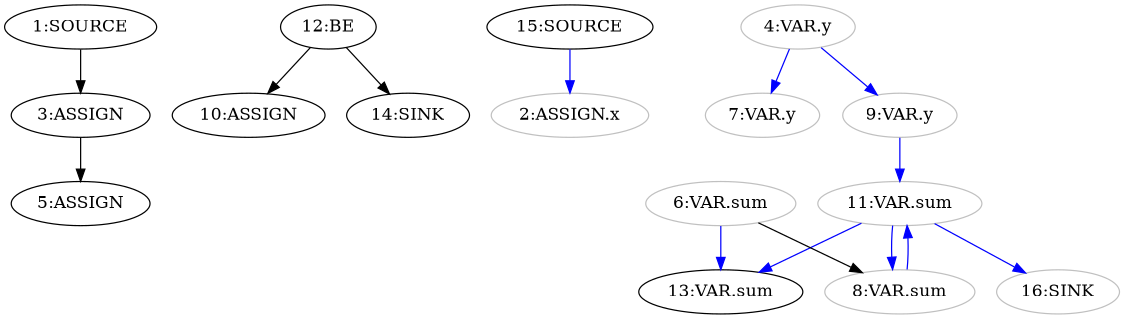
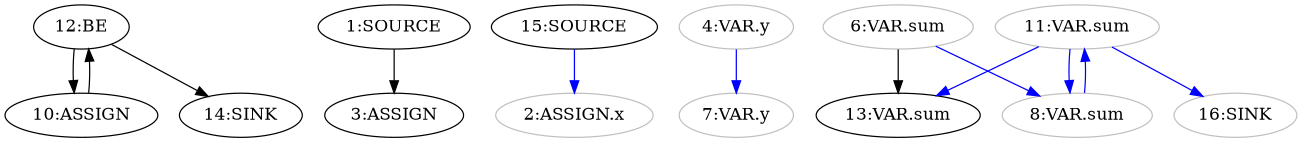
  digraph {
    node [color=grey]
    edge [color=blue]
-   n1 [label="5:ASSIGN" color=""]
    n2 [label="12:BE" color=""]
    n3 [label="10:ASSIGN" color=""]
    n4 [label="14:SINK" color=""]
    n5 [label="3:ASSIGN" color=""]
    n6 [label="1:SOURCE" color=""]
    n7 [label="2:ASSIGN.x"]
    n8 [label="4:VAR.y"]
    n9 [label="7:VAR.y"]
-   n10 [label="9:VAR.y"]
    n11 [label="11:VAR.sum"]
    n12 [label="6:VAR.sum"]
    n13 [label="8:VAR.sum"]
    n14 [color=black label="13:VAR.sum"]
    n15 [label="16:SINK"]
    n16 [color=black label="15:SOURCE"]
    n2 -> n3 [color=black]
    n2 -> n4 [color=black]
-   n5 -> n1 [color=black]
+   n3 -> n2 [color=black]
    n6 -> n5 [color=black]
    n8 -> n9
-   n8 -> n10
-   n10 -> n11
    n11 -> n13
    n11 -> n14
    n11 -> n15
-   n12 -> n13 [color=black]
-   n12 -> n14
+   n12 -> n13
+   n12 -> n14 [color=black]
    n13 -> n11
    n16 -> n7
  }
